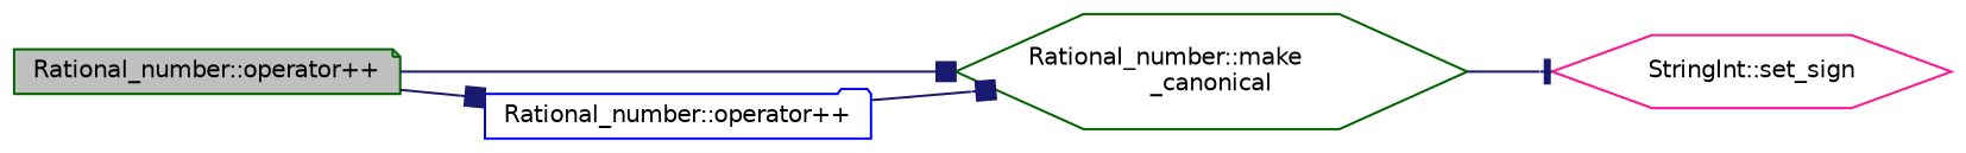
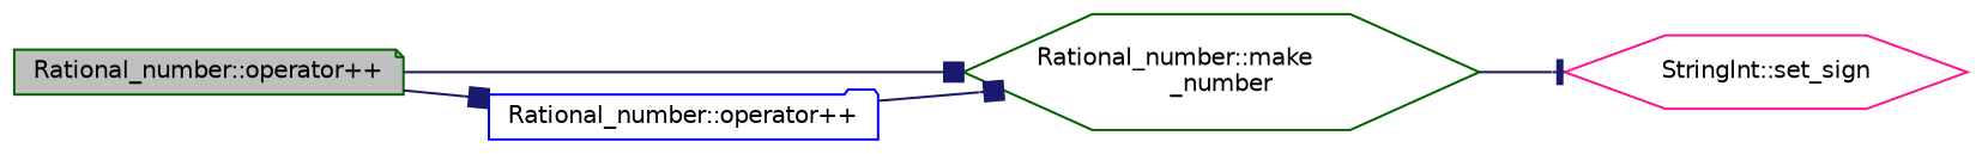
  digraph {
    rankdir=LR
    node [color=darkgreen fillcolor=white fontname=Helvetica fontsize=10 shape=hexagon style=filled]
    edge [color=midnightblue fontname=Helvetica fontsize=10 labelfontname=Helvetica labelfontsize=10 style=solid arrowhead=box]
    n1 [fillcolor=grey75 fontcolor=black height=0.2 label="Rational_number::operator++" shape=note width=0.4]
-   n2 [height=0.2 label="Rational_number::make\l_canonical" width=0.4]
+   n2 [height=0.2 label="Rational_number::make\l_number" width=0.4]
    n3 [color=blue height=0.2 label="Rational_number::operator++" shape=folder width=0.4]
    n4 [color=deeppink height=0.2 label="StringInt::set_sign" width=0.4]
    n1 -> n2
    n1 -> n3
    n2 -> n4 [arrowhead=tee]
    n3 -> n2
  }
